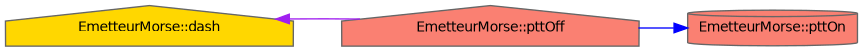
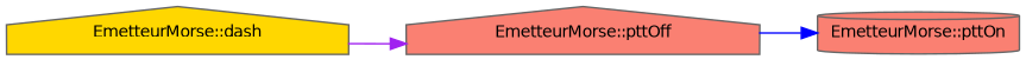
  digraph {
    rankdir=LR
    node [color=grey40 fillcolor=salmon fontname=Helvetica fontsize=10 shape=house style=filled]
    edge [fontname=Helvetica fontsize=10 labelfontname=Helvetica labelfontsize=10 style=solid]
    n1 [color=gray40 fillcolor=gold fontcolor=black height=0.2 label="EmetteurMorse::dash" width=0.4]
    n2 [height=0.2 label="EmetteurMorse::pttOff" width=0.4]
    n3 [height=0.2 label="EmetteurMorse::pttOn" shape=cylinder width=0.4]
-   n2 -> n1 [color=purple]
+   n1 -> n2 [color=purple]
    n2 -> n3 [color=blue]
  }
